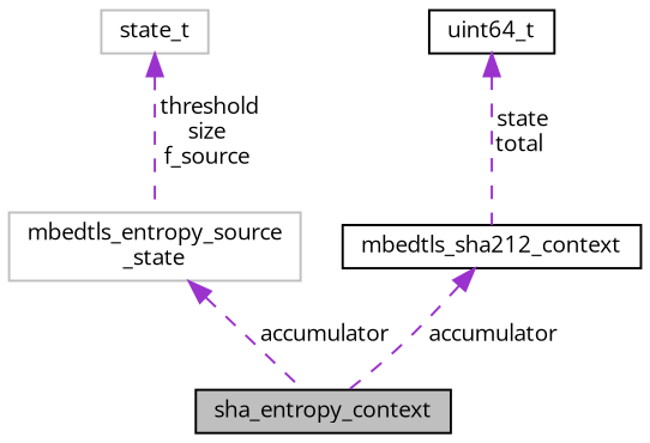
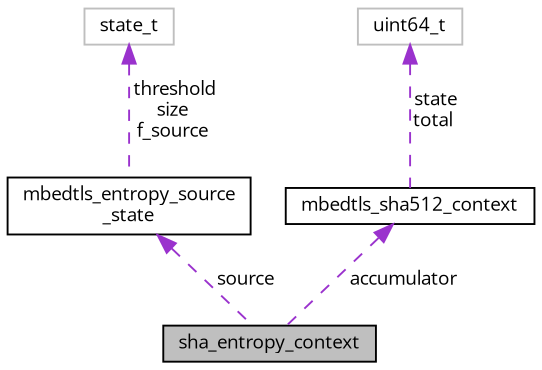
  digraph {
    fontname="Open Sans"
    node [color=black fillcolor=white fontname="Open Sans" fontsize=10 shape=record style=filled]
    edge [color=darkorchid3 dir=back fontname="Open Sans" fontsize=10 labelfontname=Helvetica labelfontsize=10 style=dashed]
    n1 [fillcolor=grey75 fontcolor=black height=0.2 label=sha_entropy_context width=0.4]
-   n2 [color=grey75 height=0.2 label="mbedtls_entropy_source\l_state" width=0.4]
+   n2 [height=0.2 label="mbedtls_entropy_source\l_state" width=0.4]
    n3 [color=grey75 height=0.2 label=state_t width=0.4]
-   n4 [height=0.2 label=mbedtls_sha212_context width=0.4]
-   n5 [height=0.2 label=uint64_t width=0.4]
-   n2 -> n1 [label=" accumulator"]
+   n4 [height=0.2 label=mbedtls_sha512_context width=0.4]
+   n5 [color=grey75 height=0.2 label=uint64_t width=0.4]
+   n2 -> n1 [label=" source"]
    n3 -> n2 [label=" threshold\nsize\nf_source"]
    n4 -> n1 [label=" accumulator"]
    n5 -> n4 [label=" state\ntotal"]
  }
